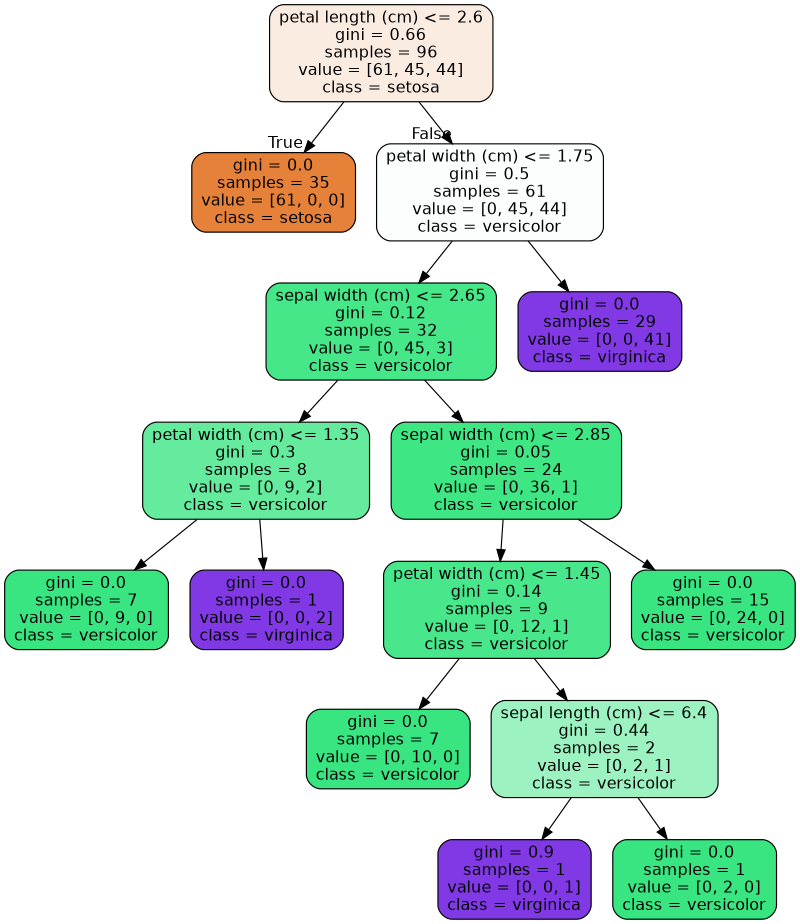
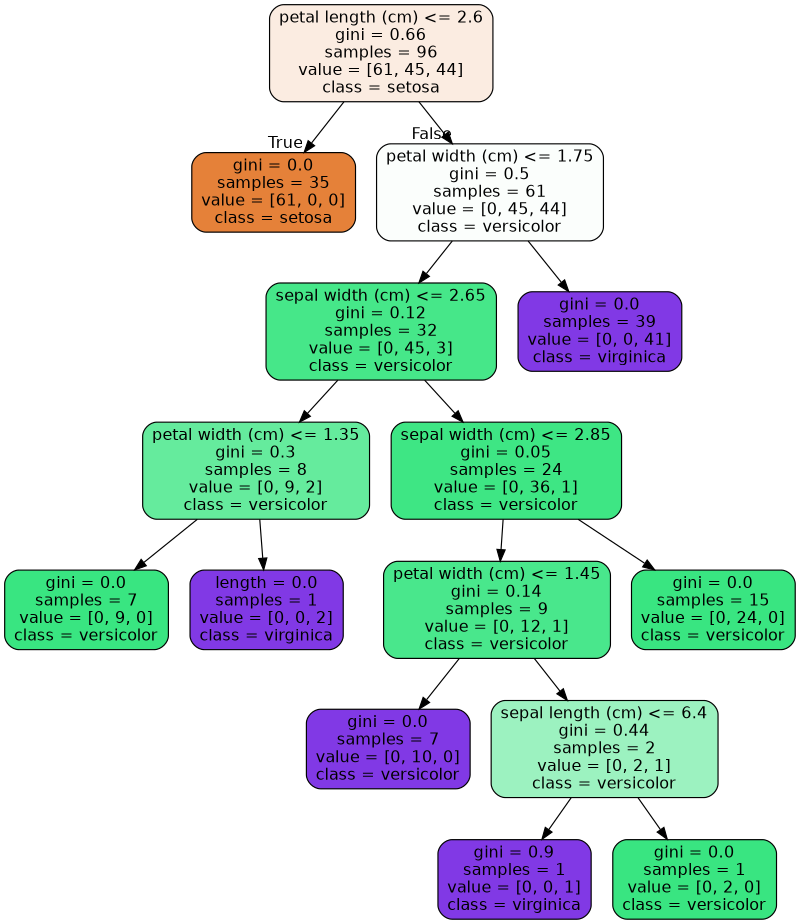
  digraph {
    node [color=black fillcolor="#39e581" fontname=helvetica shape=box style="filled, rounded"]
    edge [fontname=helvetica]
    n1 [fillcolor="#fbece1" label="petal length (cm) <= 2.6\ngini = 0.66\nsamples = 96\nvalue = [61, 45, 44]\nclass = setosa"]
    n2 [fillcolor="#e58139" label="gini = 0.0\nsamples = 35\nvalue = [61, 0, 0]\nclass = setosa"]
    n3 [fillcolor="#fbfefc" label="petal width (cm) <= 1.75\ngini = 0.5\nsamples = 61\nvalue = [0, 45, 44]\nclass = versicolor"]
    n4 [fillcolor="#46e789" label="sepal width (cm) <= 2.65\ngini = 0.12\nsamples = 32\nvalue = [0, 45, 3]\nclass = versicolor"]
-   n5 [fillcolor="#8139e5" label="gini = 0.0\nsamples = 29\nvalue = [0, 0, 41]\nclass = virginica"]
+   n5 [fillcolor="#8139e5" label="gini = 0.0\nsamples = 39\nvalue = [0, 0, 41]\nclass = virginica"]
    n6 [fillcolor="#65eb9d" label="petal width (cm) <= 1.35\ngini = 0.3\nsamples = 8\nvalue = [0, 9, 2]\nclass = versicolor"]
    n7 [fillcolor="#3ee684" label="sepal width (cm) <= 2.85\ngini = 0.05\nsamples = 24\nvalue = [0, 36, 1]\nclass = versicolor"]
    n8 [label="gini = 0.0\nsamples = 7\nvalue = [0, 9, 0]\nclass = versicolor"]
-   n9 [fillcolor="#8139e5" label="gini = 0.0\nsamples = 1\nvalue = [0, 0, 2]\nclass = virginica"]
+   n9 [fillcolor="#8139e5" label="length = 0.0\nsamples = 1\nvalue = [0, 0, 2]\nclass = virginica"]
    n10 [fillcolor="#49e78c" label="petal width (cm) <= 1.45\ngini = 0.14\nsamples = 9\nvalue = [0, 12, 1]\nclass = versicolor"]
    n11 [label="gini = 0.0\nsamples = 15\nvalue = [0, 24, 0]\nclass = versicolor"]
-   n12 [label="gini = 0.0\nsamples = 7\nvalue = [0, 10, 0]\nclass = versicolor"]
+   n12 [fillcolor="#8139e5" label="gini = 0.0\nsamples = 7\nvalue = [0, 10, 0]\nclass = versicolor"]
    n13 [fillcolor="#9cf2c0" label="sepal length (cm) <= 6.4\ngini = 0.44\nsamples = 2\nvalue = [0, 2, 1]\nclass = versicolor"]
    n14 [fillcolor="#8139e5" label="gini = 0.9\nsamples = 1\nvalue = [0, 0, 1]\nclass = virginica"]
    n15 [label="gini = 0.0\nsamples = 1\nvalue = [0, 2, 0]\nclass = versicolor"]
    n1 -> n2 [headlabel=True labelangle=45 labeldistance=2.5]
    n1 -> n3 [headlabel=False labelangle=-45 labeldistance=2.5]
    n3 -> n4
    n3 -> n5
    n4 -> n6
    n4 -> n7
    n6 -> n8
    n6 -> n9
    n7 -> n10
    n7 -> n11
    n10 -> n12
    n10 -> n13
    n13 -> n14
    n13 -> n15
  }
